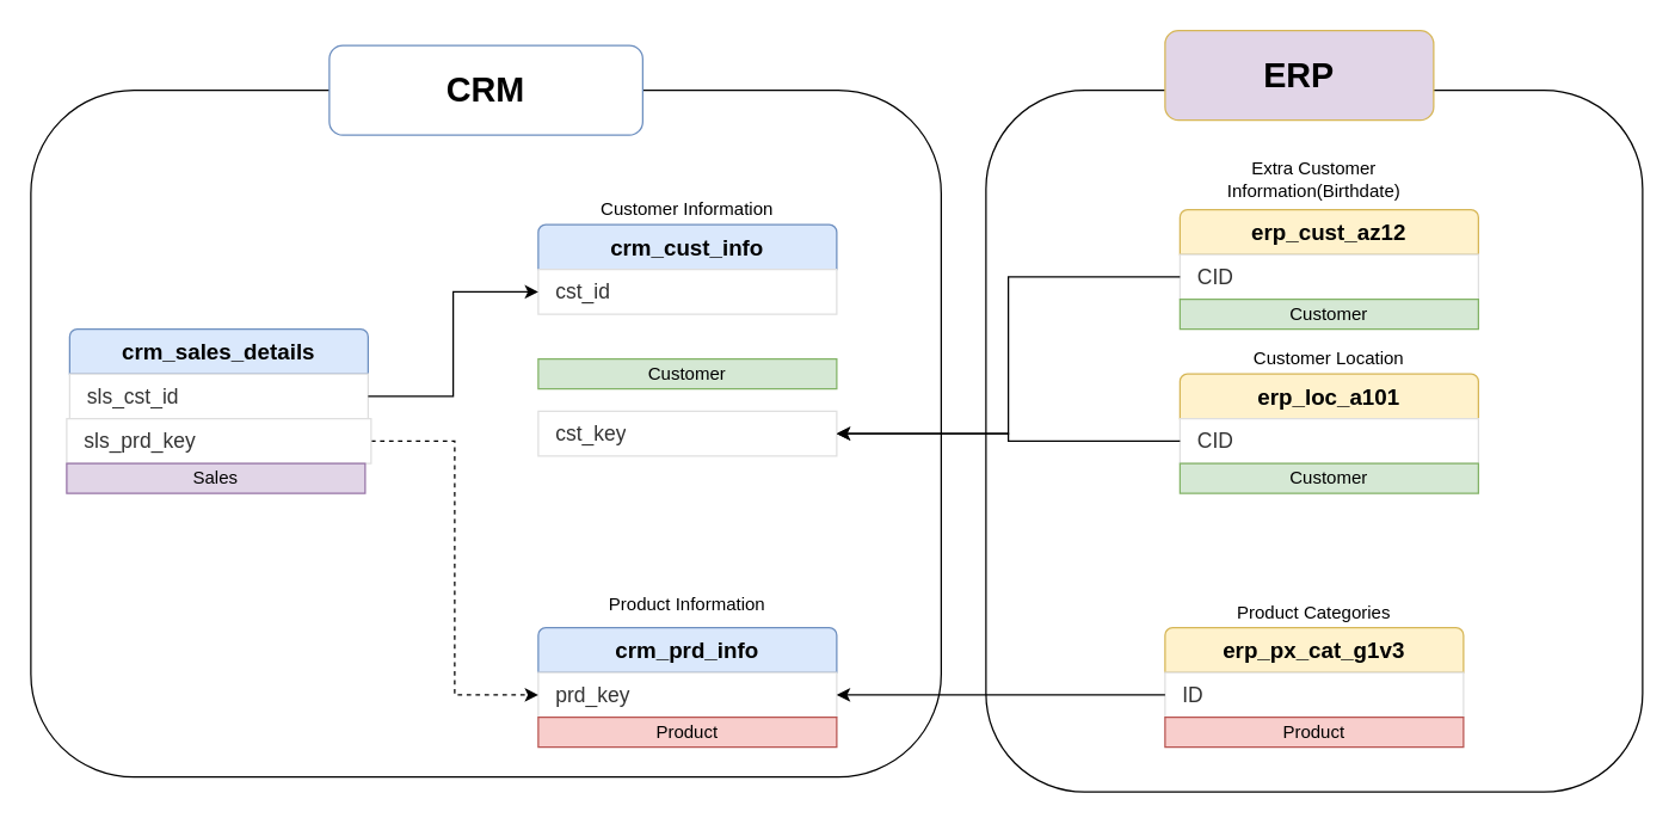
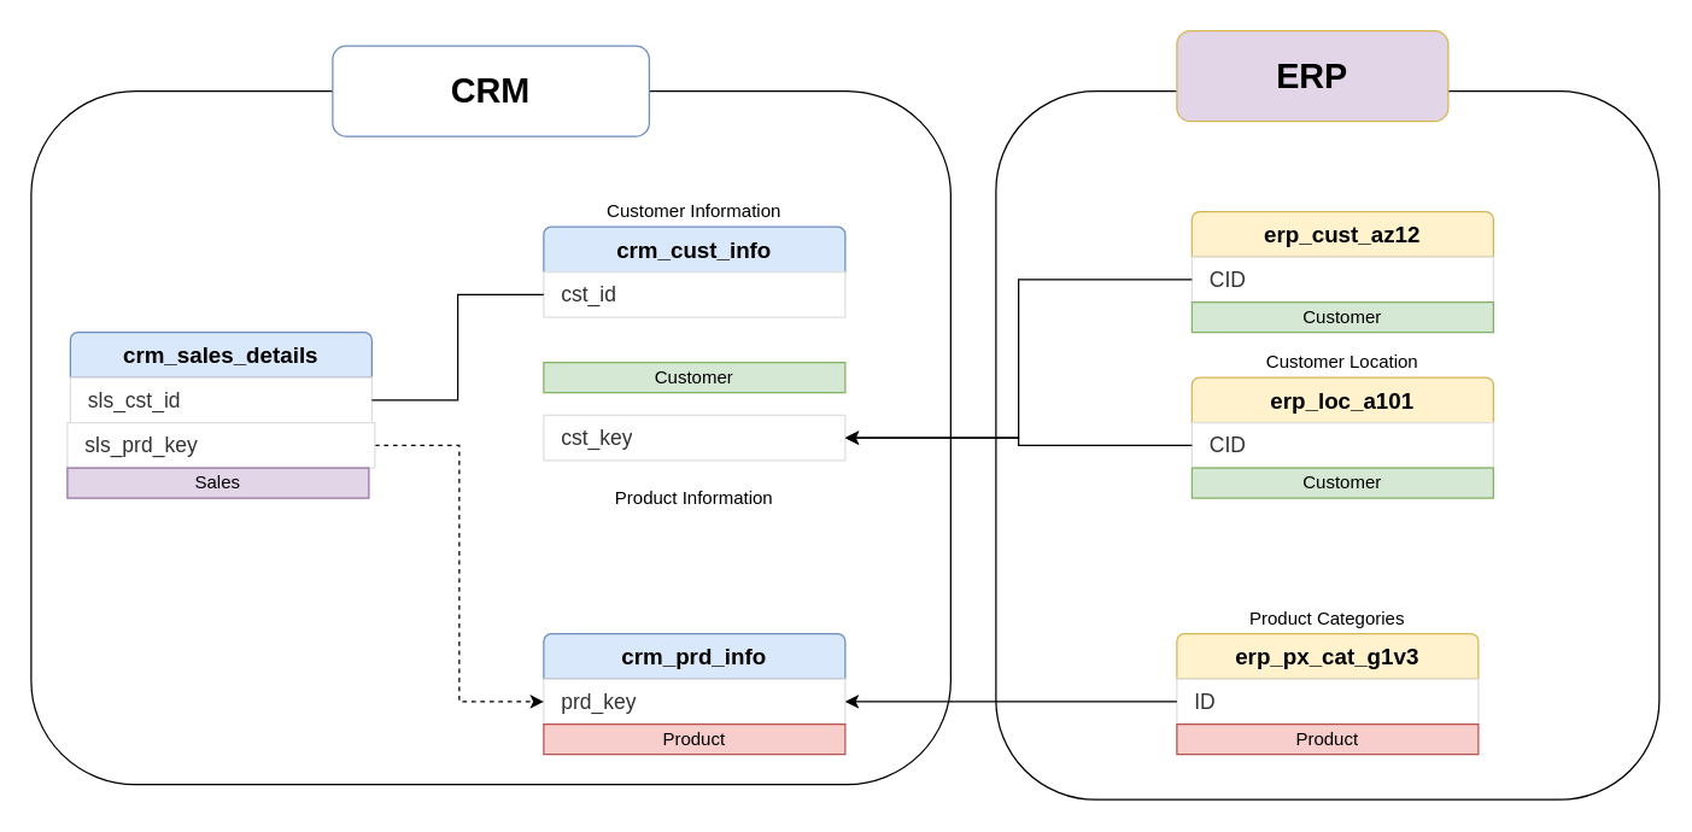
  <mxCell id="0" />
  <mxCell id="1" parent="0" />
  <mxCell id="2" value="" style="swimlane;fontStyle=0;childLayout=stackLayout;horizontal=1;startSize=0;horizontalStack=0;resizeParent=1;resizeParentMax=0;resizeLast=0;collapsible=0;marginBottom=0;whiteSpace=wrap;html=1;strokeColor=none;fillColor=none;" parent="1" vertex="1"><mxGeometry x="360" y="150" width="200" height="30" as="geometry" /></mxCell>
  <mxCell id="3" value="crm_cust_info" style="text;strokeColor=#6c8ebf;fillColor=#dae8fc;align=center;verticalAlign=middle;spacingLeft=10;spacingRight=10;overflow=hidden;points=[[0,0.5],[1,0.5]];portConstraint=eastwest;rotatable=0;whiteSpace=wrap;html=1;shape=mxgraph.bootstrap.topButton;rSize=5;fontSize=15;fontStyle=1" parent="2" vertex="1"><mxGeometry width="200" height="30" as="geometry" /></mxCell>
  <mxCell id="4" value="" style="swimlane;fontStyle=0;childLayout=stackLayout;horizontal=1;startSize=0;horizontalStack=0;resizeParent=1;resizeParentMax=0;resizeLast=0;collapsible=0;marginBottom=0;whiteSpace=wrap;html=1;strokeColor=none;fillColor=none;" parent="1" vertex="1"><mxGeometry x="360" y="420" width="200" height="60" as="geometry" /></mxCell>
  <mxCell id="5" value="crm_prd_info" style="text;strokeColor=#6c8ebf;fillColor=#dae8fc;align=center;verticalAlign=middle;spacingLeft=10;spacingRight=10;overflow=hidden;points=[[0,0.5],[1,0.5]];portConstraint=eastwest;rotatable=0;whiteSpace=wrap;html=1;shape=mxgraph.bootstrap.topButton;rSize=5;fontSize=15;fontStyle=1" parent="4" vertex="1"><mxGeometry width="200" height="30" as="geometry" /></mxCell>
  <mxCell id="6" value="prd_key" style="text;strokeColor=#DFDFDF;fillColor=#FFFFFF;align=left;verticalAlign=middle;spacingLeft=10;spacingRight=10;overflow=hidden;points=[[0,0.5],[1,0.5]];portConstraint=eastwest;rotatable=0;whiteSpace=wrap;html=1;rSize=5;fontColor=#333333;fontSize=14;" parent="4" vertex="1"><mxGeometry y="30" width="200" height="30" as="geometry" /></mxCell>
  <mxCell id="7" value="" style="swimlane;fontStyle=0;childLayout=stackLayout;horizontal=1;startSize=0;horizontalStack=0;resizeParent=1;resizeParentMax=0;resizeLast=0;collapsible=0;marginBottom=0;whiteSpace=wrap;html=1;strokeColor=none;fillColor=none;" parent="1" vertex="1"><mxGeometry x="46" y="220" width="200" height="60" as="geometry" /></mxCell>
  <mxCell id="8" value="crm_sales_details" style="text;strokeColor=#6c8ebf;fillColor=#dae8fc;align=center;verticalAlign=middle;spacingLeft=10;spacingRight=10;overflow=hidden;points=[[0,0.5],[1,0.5]];portConstraint=eastwest;rotatable=0;whiteSpace=wrap;html=1;shape=mxgraph.bootstrap.topButton;rSize=5;fontSize=15;fontStyle=1" parent="7" vertex="1"><mxGeometry width="200" height="30" as="geometry" /></mxCell>
  <mxCell id="9" value="sls_cst_id" style="text;strokeColor=#DFDFDF;fillColor=#FFFFFF;align=left;verticalAlign=middle;spacingLeft=10;spacingRight=10;overflow=hidden;points=[[0,0.5],[1,0.5]];portConstraint=eastwest;rotatable=0;whiteSpace=wrap;html=1;rSize=5;fontColor=#333333;fontSize=14;" parent="7" vertex="1"><mxGeometry y="30" width="200" height="30" as="geometry" /></mxCell>
  <mxCell id="10" style="edgeStyle=orthogonalEdgeStyle;rounded=0;orthogonalLoop=1;jettySize=auto;html=1;entryX=0;entryY=0.5;entryDx=0;entryDy=0;dashed=1;" parent="1" source="11" target="6" edge="1"><mxGeometry relative="1" as="geometry" /></mxCell>
  <mxCell id="11" value="sls_prd_key" style="text;strokeColor=#DFDFDF;fillColor=#FFFFFF;align=left;verticalAlign=middle;spacingLeft=10;spacingRight=10;overflow=hidden;points=[[0,0.5],[1,0.5]];portConstraint=eastwest;rotatable=0;whiteSpace=wrap;html=1;rSize=5;fontColor=#333333;fontSize=14;" parent="1" vertex="1"><mxGeometry x="44" y="280" width="204" height="30" as="geometry" /></mxCell>
  <mxCell id="12" value="cst_key" style="text;strokeColor=#DFDFDF;fillColor=#FFFFFF;align=left;verticalAlign=middle;spacingLeft=10;spacingRight=10;overflow=hidden;points=[[0,0.5],[1,0.5]];portConstraint=eastwest;rotatable=0;whiteSpace=wrap;html=1;rSize=5;fontColor=#333333;fontSize=14;" parent="1" vertex="1"><mxGeometry x="360" y="275" width="200" height="30" as="geometry" /></mxCell>
  <mxCell id="13" value="cst_id" style="text;strokeColor=#DFDFDF;fillColor=#FFFFFF;align=left;verticalAlign=middle;spacingLeft=10;spacingRight=10;overflow=hidden;points=[[0,0.5],[1,0.5]];portConstraint=eastwest;rotatable=0;whiteSpace=wrap;html=1;rSize=5;fontColor=#333333;fontSize=14;" parent="1" vertex="1"><mxGeometry x="360" y="180" width="200" height="30" as="geometry" /></mxCell>
  <mxCell id="14" value="" style="swimlane;fontStyle=0;childLayout=stackLayout;horizontal=1;startSize=0;horizontalStack=0;resizeParent=1;resizeParentMax=0;resizeLast=0;collapsible=0;marginBottom=0;whiteSpace=wrap;html=1;strokeColor=none;fillColor=none;" parent="1" vertex="1"><mxGeometry x="790" y="140" width="200" height="60" as="geometry" /></mxCell>
  <mxCell id="15" value="erp_cust_az12" style="text;strokeColor=#d6b656;fillColor=#fff2cc;align=center;verticalAlign=middle;spacingLeft=10;spacingRight=10;overflow=hidden;points=[[0,0.5],[1,0.5]];portConstraint=eastwest;rotatable=0;whiteSpace=wrap;html=1;shape=mxgraph.bootstrap.topButton;rSize=5;fontSize=15;fontStyle=1" parent="14" vertex="1"><mxGeometry width="200" height="30" as="geometry" /></mxCell>
  <mxCell id="16" value="CID" style="text;strokeColor=#DFDFDF;fillColor=#FFFFFF;align=left;verticalAlign=middle;spacingLeft=10;spacingRight=10;overflow=hidden;points=[[0,0.5],[1,0.5]];portConstraint=eastwest;rotatable=0;whiteSpace=wrap;html=1;rSize=5;fontColor=#333333;fontSize=14;" parent="14" vertex="1"><mxGeometry y="30" width="200" height="30" as="geometry" /></mxCell>
  <mxCell id="17" value="" style="swimlane;fontStyle=0;childLayout=stackLayout;horizontal=1;startSize=0;horizontalStack=0;resizeParent=1;resizeParentMax=0;resizeLast=0;collapsible=0;marginBottom=0;whiteSpace=wrap;html=1;strokeColor=none;fillColor=none;" parent="1" vertex="1"><mxGeometry x="790" y="250" width="200" height="60" as="geometry" /></mxCell>
  <mxCell id="18" value="erp_loc_a101" style="text;strokeColor=#d6b656;fillColor=#fff2cc;align=center;verticalAlign=middle;spacingLeft=10;spacingRight=10;overflow=hidden;points=[[0,0.5],[1,0.5]];portConstraint=eastwest;rotatable=0;whiteSpace=wrap;html=1;shape=mxgraph.bootstrap.topButton;rSize=5;fontSize=15;fontStyle=1" parent="17" vertex="1"><mxGeometry width="200" height="30" as="geometry" /></mxCell>
  <mxCell id="19" value="CID" style="text;strokeColor=#DFDFDF;fillColor=#FFFFFF;align=left;verticalAlign=middle;spacingLeft=10;spacingRight=10;overflow=hidden;points=[[0,0.5],[1,0.5]];portConstraint=eastwest;rotatable=0;whiteSpace=wrap;html=1;rSize=5;fontColor=#333333;fontSize=14;" parent="17" vertex="1"><mxGeometry y="30" width="200" height="30" as="geometry" /></mxCell>
  <mxCell id="20" value="" style="swimlane;fontStyle=0;childLayout=stackLayout;horizontal=1;startSize=0;horizontalStack=0;resizeParent=1;resizeParentMax=0;resizeLast=0;collapsible=0;marginBottom=0;whiteSpace=wrap;html=1;strokeColor=none;fillColor=none;" parent="1" vertex="1"><mxGeometry x="780" y="420" width="200" height="60" as="geometry" /></mxCell>
  <mxCell id="21" value="erp_px_cat_g1v3" style="text;strokeColor=#d6b656;fillColor=#fff2cc;align=center;verticalAlign=middle;spacingLeft=10;spacingRight=10;overflow=hidden;points=[[0,0.5],[1,0.5]];portConstraint=eastwest;rotatable=0;whiteSpace=wrap;html=1;shape=mxgraph.bootstrap.topButton;rSize=5;fontSize=15;fontStyle=1" parent="20" vertex="1"><mxGeometry width="200" height="30" as="geometry" /></mxCell>
  <mxCell id="22" value="ID" style="text;strokeColor=#DFDFDF;fillColor=#FFFFFF;align=left;verticalAlign=middle;spacingLeft=10;spacingRight=10;overflow=hidden;points=[[0,0.5],[1,0.5]];portConstraint=eastwest;rotatable=0;whiteSpace=wrap;html=1;rSize=5;fontColor=#333333;fontSize=14;" parent="20" vertex="1"><mxGeometry y="30" width="200" height="30" as="geometry" /></mxCell>
- <mxCell id="23" style="edgeStyle=orthogonalEdgeStyle;rounded=0;orthogonalLoop=1;jettySize=auto;html=1;exitX=1;exitY=0.5;exitDx=0;exitDy=0;entryX=0;entryY=0.5;entryDx=0;entryDy=0;" parent="1" source="9" target="13" edge="1"><mxGeometry relative="1" as="geometry" /></mxCell>
+ <mxCell id="23" style="edgeStyle=orthogonalEdgeStyle;rounded=0;orthogonalLoop=1;jettySize=auto;html=1;exitX=1;exitY=0.5;exitDx=0;exitDy=0;entryX=0;entryY=0.5;entryDx=0;entryDy=0;endArrow=none;" parent="1" source="9" target="13" edge="1"><mxGeometry relative="1" as="geometry" /></mxCell>
  <mxCell id="24" style="edgeStyle=orthogonalEdgeStyle;rounded=0;orthogonalLoop=1;jettySize=auto;html=1;exitX=0;exitY=0.5;exitDx=0;exitDy=0;entryX=1;entryY=0.75;entryDx=0;entryDy=0;" parent="1" source="22" target="4" edge="1"><mxGeometry relative="1" as="geometry" /></mxCell>
  <mxCell id="25" style="edgeStyle=orthogonalEdgeStyle;rounded=0;orthogonalLoop=1;jettySize=auto;html=1;exitX=0;exitY=0.5;exitDx=0;exitDy=0;entryX=1;entryY=0.5;entryDx=0;entryDy=0;" parent="1" source="19" target="12" edge="1"><mxGeometry relative="1" as="geometry" /></mxCell>
  <mxCell id="26" style="edgeStyle=orthogonalEdgeStyle;rounded=0;orthogonalLoop=1;jettySize=auto;html=1;entryX=1;entryY=0.5;entryDx=0;entryDy=0;" parent="1" source="16" target="12" edge="1"><mxGeometry relative="1" as="geometry" /></mxCell>
  <mxCell id="27" value="" style="rounded=1;whiteSpace=wrap;html=1;fillColor=none;" parent="1" vertex="1"><mxGeometry x="20" y="60" width="610" height="460" as="geometry" /></mxCell>
  <mxCell id="28" value="&lt;b&gt;&lt;font style=&quot;font-size: 23px;&quot;&gt;CRM&lt;/font&gt;&lt;/b&gt;" style="rounded=1;whiteSpace=wrap;html=1;fillColor=#ffffff;strokeColor=#6c8ebf;" parent="1" vertex="1"><mxGeometry x="220" y="30" width="210" height="60" as="geometry" /></mxCell>
  <mxCell id="29" value="Customer Information" style="rounded=0;whiteSpace=wrap;html=1;strokeColor=none;fillColor=none;" parent="1" vertex="1"><mxGeometry x="400" y="130" width="120" height="20" as="geometry" /></mxCell>
- <mxCell id="30" value="Product Information" style="rounded=0;whiteSpace=wrap;html=1;fillColor=none;strokeColor=none;" parent="1" vertex="1"><mxGeometry x="400" y="390" width="120" height="30" as="geometry" /></mxCell>
+ <mxCell id="30" value="Product Information" style="rounded=0;whiteSpace=wrap;html=1;fillColor=none;strokeColor=none;" parent="1" vertex="1"><mxGeometry x="400" y="315" width="120" height="30" as="geometry" /></mxCell>
  <mxCell id="31" value="Customer Location" style="rounded=0;whiteSpace=wrap;html=1;fillColor=none;strokeColor=none;" parent="1" vertex="1"><mxGeometry x="830" y="230" width="120" height="20" as="geometry" /></mxCell>
- <mxCell id="32" value="Extra Customer Information(Birthdate)" style="rounded=0;whiteSpace=wrap;html=1;fillColor=none;strokeColor=none;" parent="1" vertex="1"><mxGeometry x="790" y="100" width="180" height="40" as="geometry" /></mxCell>
  <mxCell id="33" value="Product Categories" style="rounded=0;whiteSpace=wrap;html=1;fillColor=none;strokeColor=none;" parent="1" vertex="1"><mxGeometry x="820" y="400" width="120" height="20" as="geometry" /></mxCell>
  <mxCell id="34" value="" style="rounded=1;whiteSpace=wrap;html=1;fillColor=none;" parent="1" vertex="1"><mxGeometry x="660" y="60" width="440" height="470" as="geometry" /></mxCell>
  <mxCell id="35" value="&lt;b&gt;&lt;font style=&quot;font-size: 23px;&quot;&gt;ERP&lt;/font&gt;&lt;/b&gt;" style="rounded=1;whiteSpace=wrap;html=1;fillColor=#e1d5e7;strokeColor=#d6b656;" parent="1" vertex="1"><mxGeometry x="780" y="20" width="180" height="60" as="geometry" /></mxCell>
  <mxCell id="36" value="Customer" style="text;html=1;strokeColor=#82b366;fillColor=#d5e8d4;align=center;verticalAlign=middle;whiteSpace=wrap;overflow=hidden;" vertex="1" parent="1"><mxGeometry x="790" y="200" width="200" height="20" as="geometry" /></mxCell>
  <mxCell id="37" value="Customer" style="text;html=1;strokeColor=#82b366;fillColor=#d5e8d4;align=center;verticalAlign=middle;whiteSpace=wrap;overflow=hidden;" vertex="1" parent="1"><mxGeometry x="790" y="310" width="200" height="20" as="geometry" /></mxCell>
  <mxCell id="38" value="Product" style="text;html=1;strokeColor=#b85450;fillColor=#f8cecc;align=center;verticalAlign=middle;whiteSpace=wrap;overflow=hidden;" vertex="1" parent="1"><mxGeometry x="780" y="480" width="200" height="20" as="geometry" /></mxCell>
  <mxCell id="39" value="Product" style="text;html=1;strokeColor=#b85450;fillColor=#f8cecc;align=center;verticalAlign=middle;whiteSpace=wrap;overflow=hidden;" vertex="1" parent="1"><mxGeometry x="360" y="480" width="200" height="20" as="geometry" /></mxCell>
  <mxCell id="40" value="Customer" style="text;html=1;strokeColor=#82b366;fillColor=#d5e8d4;align=center;verticalAlign=middle;whiteSpace=wrap;overflow=hidden;" vertex="1" parent="1"><mxGeometry x="360" y="240" width="200" height="20" as="geometry" /></mxCell>
  <mxCell id="41" value="Sales" style="text;html=1;strokeColor=#9673a6;fillColor=#e1d5e7;align=center;verticalAlign=middle;whiteSpace=wrap;overflow=hidden;" vertex="1" parent="1"><mxGeometry x="44" y="310" width="200" height="20" as="geometry" /></mxCell>
